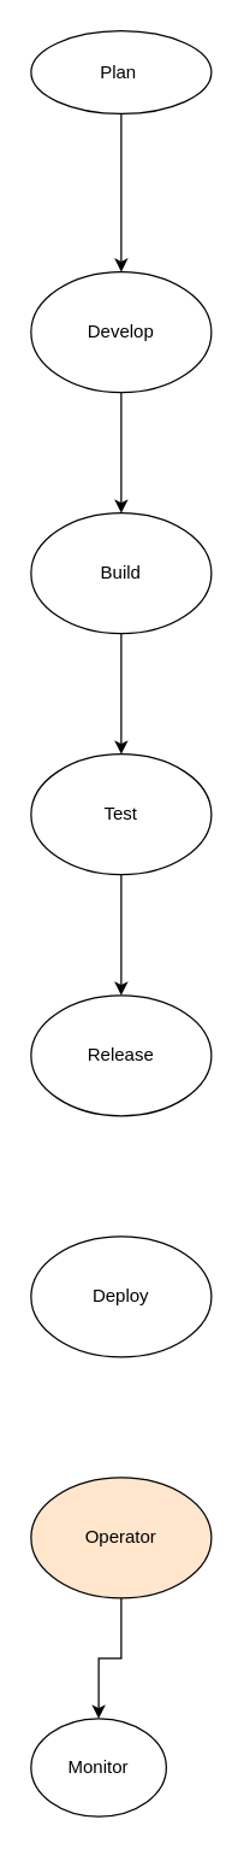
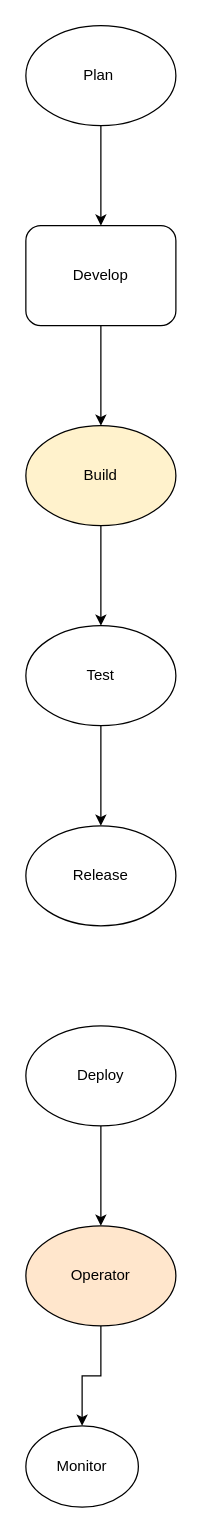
  <mxCell id="0" />
  <mxCell id="1" parent="0" />
  <mxCell id="2" value="" style="edgeStyle=orthogonalEdgeStyle;rounded=0;orthogonalLoop=1;jettySize=auto;html=1;" edge="1" parent="1" source="3" target="5"><mxGeometry relative="1" as="geometry" /></mxCell>
- <mxCell id="3" value="Plan&amp;nbsp;" style="ellipse;whiteSpace=wrap;html=1;" vertex="1" parent="1"><mxGeometry x="20" y="20" width="120" height="55" as="geometry" /></mxCell>
+ <mxCell id="3" value="Plan&amp;nbsp;" style="ellipse;whiteSpace=wrap;html=1;" vertex="1" parent="1"><mxGeometry x="20" y="20" width="120" height="80" as="geometry" /></mxCell>
  <mxCell id="4" value="" style="edgeStyle=orthogonalEdgeStyle;rounded=0;orthogonalLoop=1;jettySize=auto;html=1;" edge="1" parent="1" source="5" target="7"><mxGeometry relative="1" as="geometry" /></mxCell>
- <mxCell id="5" value="Develop" style="ellipse;whiteSpace=wrap;html=1;" vertex="1" parent="1"><mxGeometry x="20" y="180" width="120" height="80" as="geometry" /></mxCell>
+ <mxCell id="5" value="Develop" style="whiteSpace=wrap;html=1;rounded=1;" vertex="1" parent="1"><mxGeometry x="20" y="180" width="120" height="80" as="geometry" /></mxCell>
  <mxCell id="6" value="" style="edgeStyle=orthogonalEdgeStyle;rounded=0;orthogonalLoop=1;jettySize=auto;html=1;" edge="1" parent="1" source="7" target="9"><mxGeometry relative="1" as="geometry" /></mxCell>
- <mxCell id="7" value="Build" style="ellipse;whiteSpace=wrap;html=1;" vertex="1" parent="1"><mxGeometry x="20" y="340" width="120" height="80" as="geometry" /></mxCell>
+ <mxCell id="7" value="Build" style="ellipse;whiteSpace=wrap;html=1;fillColor=#fff2cc;" vertex="1" parent="1"><mxGeometry x="20" y="340" width="120" height="80" as="geometry" /></mxCell>
  <mxCell id="8" value="" style="edgeStyle=orthogonalEdgeStyle;rounded=0;orthogonalLoop=1;jettySize=auto;html=1;" edge="1" parent="1" source="9" target="10"><mxGeometry relative="1" as="geometry" /></mxCell>
  <mxCell id="9" value="Test" style="ellipse;whiteSpace=wrap;html=1;" vertex="1" parent="1"><mxGeometry x="20" y="500" width="120" height="80" as="geometry" /></mxCell>
  <mxCell id="10" value="Release" style="ellipse;whiteSpace=wrap;html=1;" vertex="1" parent="1"><mxGeometry x="20" y="660" width="120" height="80" as="geometry" /></mxCell>
+ <mxCell id="11" value="" style="edgeStyle=orthogonalEdgeStyle;rounded=0;orthogonalLoop=1;jettySize=auto;html=1;" edge="1" parent="1" source="12" target="14"><mxGeometry relative="1" as="geometry" /></mxCell>
  <mxCell id="12" value="Deploy" style="ellipse;whiteSpace=wrap;html=1;" vertex="1" parent="1"><mxGeometry x="20" y="820" width="120" height="80" as="geometry" /></mxCell>
  <mxCell id="13" value="" style="edgeStyle=orthogonalEdgeStyle;rounded=0;orthogonalLoop=1;jettySize=auto;html=1;" edge="1" parent="1" source="14" target="15"><mxGeometry relative="1" as="geometry" /></mxCell>
  <mxCell id="14" value="Operator" style="ellipse;whiteSpace=wrap;html=1;fillColor=#ffe6cc;" vertex="1" parent="1"><mxGeometry x="20" y="980" width="120" height="80" as="geometry" /></mxCell>
  <mxCell id="15" value="Monitor" style="ellipse;whiteSpace=wrap;html=1;" vertex="1" parent="1"><mxGeometry x="20" y="1140" width="90" height="65" as="geometry" /></mxCell>
